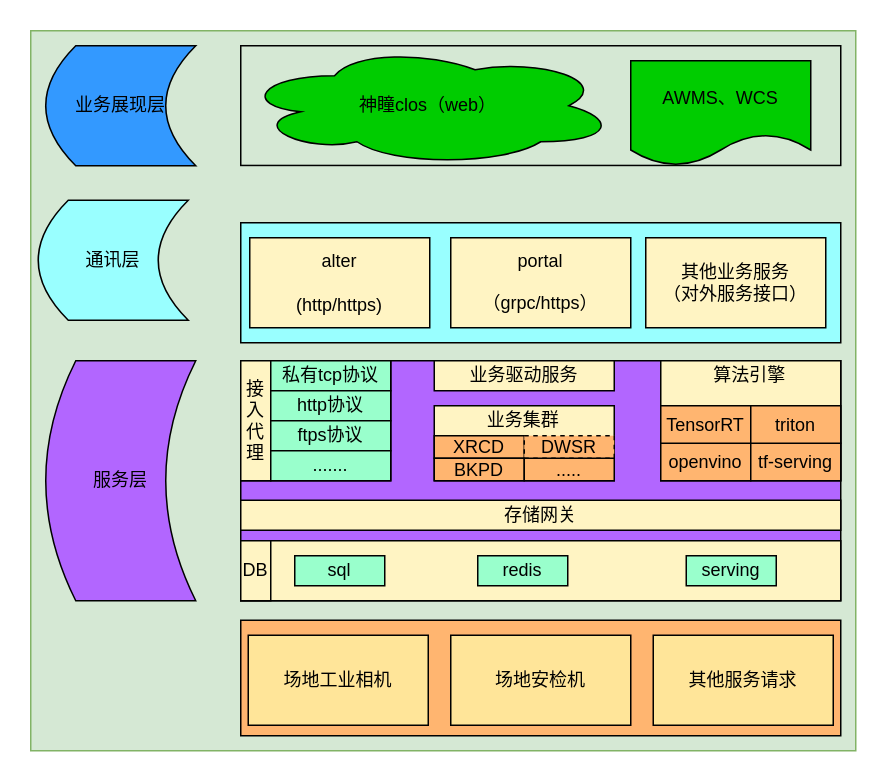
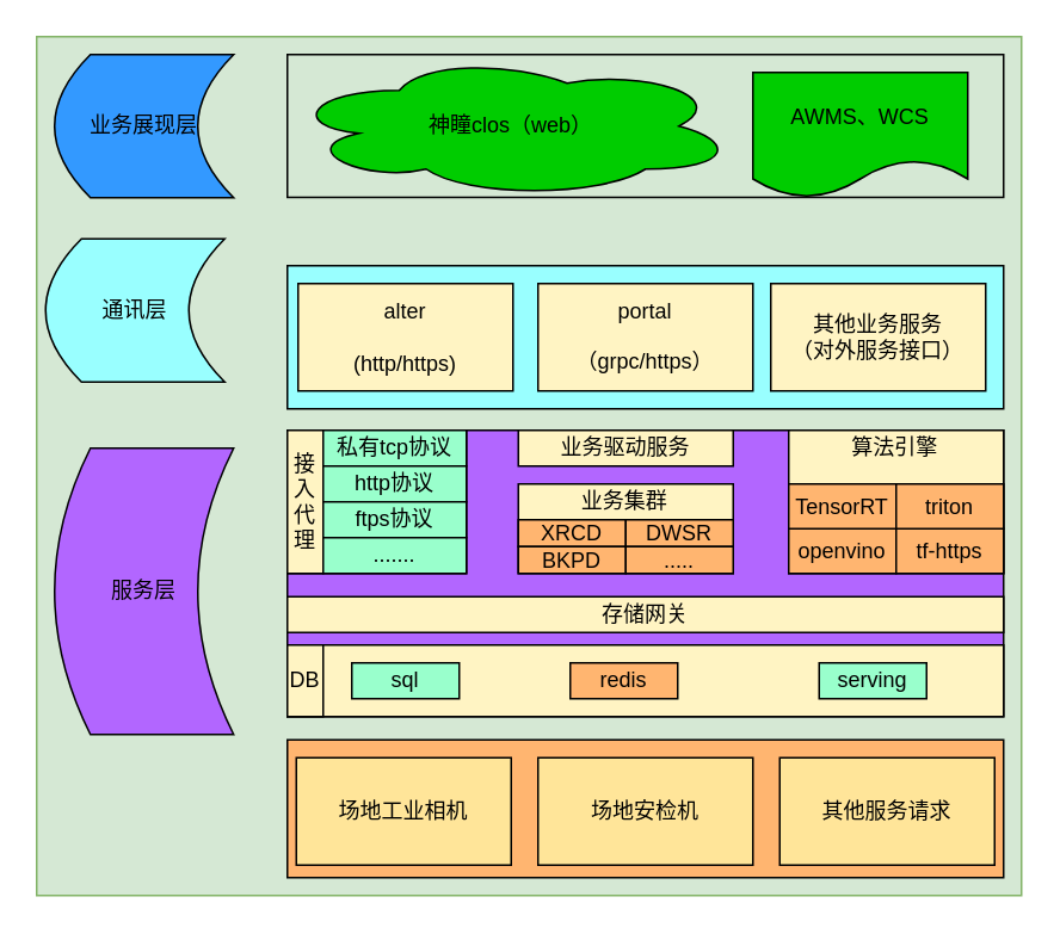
  <mxCell id="0" />
  <mxCell id="1" parent="0" />
  <mxCell id="2" value="" style="rounded=0;whiteSpace=wrap;html=1;labelBackgroundColor=none;fillColor=#d5e8d4;strokeColor=#82b366;" vertex="1" parent="1"><mxGeometry x="20" y="20" width="550" height="480" as="geometry" /></mxCell>
  <mxCell id="3" value="业务展现层" style="shape=dataStorage;whiteSpace=wrap;html=1;fixedSize=1;fillColor=#3399FF;" vertex="1" parent="1"><mxGeometry x="30" y="30" width="100" height="80" as="geometry" /></mxCell>
  <mxCell id="4" value="通讯层" style="shape=dataStorage;whiteSpace=wrap;html=1;fixedSize=1;fillColor=#99FFFF;" vertex="1" parent="1"><mxGeometry x="25" y="133" width="100" height="80" as="geometry" /></mxCell>
- <mxCell id="5" value="服务层" style="shape=dataStorage;whiteSpace=wrap;html=1;fixedSize=1;fillColor=#B266FF;" vertex="1" parent="1"><mxGeometry x="30" y="240" width="100" height="160" as="geometry" /></mxCell>
+ <mxCell id="5" value="服务层" style="shape=dataStorage;whiteSpace=wrap;html=1;fixedSize=1;fillColor=#B266FF;" vertex="1" parent="1"><mxGeometry x="30" y="250" width="100" height="160" as="geometry" /></mxCell>
  <mxCell id="6" value="" style="rounded=0;whiteSpace=wrap;html=1;fontSize=12;fillColor=#99FFFF;" vertex="1" parent="1"><mxGeometry x="160" y="148" width="400" height="80" as="geometry" /></mxCell>
  <mxCell id="7" value="&lt;span&gt;alter&lt;/span&gt;&lt;br&gt;&lt;br&gt;&lt;span&gt;(http/https)&lt;/span&gt;" style="rounded=0;whiteSpace=wrap;html=1;fontSize=12;fillColor=#FFF4C3;" vertex="1" parent="1"><mxGeometry x="166" y="158" width="120" height="60" as="geometry" /></mxCell>
  <mxCell id="8" value="&lt;p style=&quot;line-height: 15.6px&quot;&gt;portal&lt;/p&gt;&lt;p style=&quot;line-height: 15.6px&quot;&gt;（grpc/https）&lt;/p&gt;" style="rounded=0;whiteSpace=wrap;html=1;fontSize=12;fillColor=#FFF4C3;" vertex="1" parent="1"><mxGeometry x="300" y="158" width="120" height="60" as="geometry" /></mxCell>
  <mxCell id="9" value="其他业务服务&lt;br&gt;（对外服务接口）" style="rounded=0;whiteSpace=wrap;html=1;fontSize=12;fillColor=#FFF4C3;" vertex="1" parent="1"><mxGeometry x="430" y="158" width="120" height="60" as="geometry" /></mxCell>
  <mxCell id="10" value="" style="rounded=0;whiteSpace=wrap;html=1;labelBackgroundColor=#33FF99;fillColor=#B266FF;" vertex="1" parent="1"><mxGeometry x="160" y="240" width="400" height="160" as="geometry" /></mxCell>
  <mxCell id="11" value="" style="rounded=0;whiteSpace=wrap;html=1;fillColor=#FFF4C3;" vertex="1" parent="1"><mxGeometry x="160" y="360" width="400" height="40" as="geometry" /></mxCell>
  <mxCell id="12" value="sql" style="rounded=0;whiteSpace=wrap;html=1;fillColor=#99FFCC;" vertex="1" parent="1"><mxGeometry x="196" y="370" width="60" height="20" as="geometry" /></mxCell>
  <mxCell id="13" value="DB" style="rounded=0;whiteSpace=wrap;html=1;fillColor=#FFF4C3;" vertex="1" parent="1"><mxGeometry x="160" y="360" width="20" height="40" as="geometry" /></mxCell>
- <mxCell id="14" value="redis" style="rounded=0;whiteSpace=wrap;html=1;fillColor=#99FFCC;" vertex="1" parent="1"><mxGeometry x="318" y="370" width="60" height="20" as="geometry" /></mxCell>
+ <mxCell id="14" value="redis" style="rounded=0;whiteSpace=wrap;html=1;fillColor=#ffb570;" vertex="1" parent="1"><mxGeometry x="318" y="370" width="60" height="20" as="geometry" /></mxCell>
  <mxCell id="15" value="serving" style="rounded=0;whiteSpace=wrap;html=1;fillColor=#99FFCC;" vertex="1" parent="1"><mxGeometry x="457" y="370" width="60" height="20" as="geometry" /></mxCell>
  <mxCell id="16" value="" style="rounded=0;whiteSpace=wrap;html=1;fontSize=12;" vertex="1" parent="1"><mxGeometry x="160" y="240" width="100" height="80" as="geometry" /></mxCell>
  <mxCell id="17" value="接入代理" style="rounded=0;whiteSpace=wrap;html=1;fontSize=12;fillColor=#FFF4C3;" vertex="1" parent="1"><mxGeometry x="160" y="240" width="20" height="80" as="geometry" /></mxCell>
  <mxCell id="18" value="私有tcp协议" style="rounded=0;whiteSpace=wrap;html=1;fontSize=12;fillColor=#99FFCC;" vertex="1" parent="1"><mxGeometry x="180" y="240" width="80" height="20" as="geometry" /></mxCell>
  <mxCell id="19" value="http协议" style="rounded=0;whiteSpace=wrap;html=1;fontSize=12;fillColor=#99FFCC;" vertex="1" parent="1"><mxGeometry x="180" y="260" width="80" height="20" as="geometry" /></mxCell>
  <mxCell id="20" value="ftps协议" style="rounded=0;whiteSpace=wrap;html=1;fontSize=12;fillColor=#99FFCC;" vertex="1" parent="1"><mxGeometry x="180" y="280" width="80" height="20" as="geometry" /></mxCell>
  <mxCell id="21" value="......." style="rounded=0;whiteSpace=wrap;html=1;fontSize=12;fillColor=#99FFCC;" vertex="1" parent="1"><mxGeometry x="180" y="300" width="80" height="20" as="geometry" /></mxCell>
  <mxCell id="22" value="业务驱动服务" style="rounded=0;whiteSpace=wrap;html=1;fontSize=12;fillColor=#FFF4C3;" vertex="1" parent="1"><mxGeometry x="289" y="240" width="120" height="20" as="geometry" /></mxCell>
  <mxCell id="23" value="" style="rounded=0;whiteSpace=wrap;html=1;fontSize=12;align=center;fillColor=#FFF4C3;" vertex="1" parent="1"><mxGeometry x="289" y="270" width="120" height="50" as="geometry" /></mxCell>
  <mxCell id="24" value="&lt;span&gt;业务集群&lt;/span&gt;" style="text;html=1;align=center;verticalAlign=middle;resizable=0;points=[];autosize=1;fontSize=12;" vertex="1" parent="1"><mxGeometry x="318" y="270" width="60" height="20" as="geometry" /></mxCell>
  <mxCell id="25" value="XRCD" style="rounded=0;whiteSpace=wrap;html=1;fontSize=12;fillColor=#FFB570;" vertex="1" parent="1"><mxGeometry x="289" y="290" width="60" height="15" as="geometry" /></mxCell>
- <mxCell id="26" value="DWSR" style="rounded=0;whiteSpace=wrap;html=1;fontSize=12;fillColor=#FFB570;dashed=1;" vertex="1" parent="1"><mxGeometry x="349" y="290" width="60" height="15" as="geometry" /></mxCell>
+ <mxCell id="26" value="DWSR" style="rounded=0;whiteSpace=wrap;html=1;fontSize=12;fillColor=#FFB570;" vertex="1" parent="1"><mxGeometry x="349" y="290" width="60" height="15" as="geometry" /></mxCell>
  <mxCell id="27" value="BKPD" style="rounded=0;whiteSpace=wrap;html=1;fontSize=12;fillColor=#FFB570;" vertex="1" parent="1"><mxGeometry x="289" y="305" width="60" height="15" as="geometry" /></mxCell>
  <mxCell id="28" value="....." style="rounded=0;whiteSpace=wrap;html=1;fontSize=12;fillColor=#FFB570;" vertex="1" parent="1"><mxGeometry x="349" y="305" width="60" height="15" as="geometry" /></mxCell>
  <mxCell id="29" value="" style="rounded=0;whiteSpace=wrap;html=1;fontSize=12;fillColor=#FFF4C3;" vertex="1" parent="1"><mxGeometry x="440" y="240" width="120" height="80" as="geometry" /></mxCell>
  <mxCell id="30" value="&lt;span&gt;算法引擎&lt;/span&gt;" style="text;html=1;align=center;verticalAlign=middle;resizable=0;points=[];autosize=1;fontSize=12;" vertex="1" parent="1"><mxGeometry x="469" y="240" width="60" height="20" as="geometry" /></mxCell>
  <mxCell id="31" value="openvino" style="rounded=0;whiteSpace=wrap;html=1;fontSize=12;fillColor=#FFB570;" vertex="1" parent="1"><mxGeometry x="440" y="295" width="60" height="25" as="geometry" /></mxCell>
- <mxCell id="32" value="tf-serving" style="rounded=0;whiteSpace=wrap;html=1;fontSize=12;fillColor=#FFB570;" vertex="1" parent="1"><mxGeometry x="500" y="295" width="60" height="25" as="geometry" /></mxCell>
+ <mxCell id="32" value="tf-https" style="rounded=0;whiteSpace=wrap;html=1;fontSize=12;fillColor=#FFB570;" vertex="1" parent="1"><mxGeometry x="500" y="295" width="60" height="25" as="geometry" /></mxCell>
  <mxCell id="33" value="TensorRT" style="rounded=0;whiteSpace=wrap;html=1;fontSize=12;fillColor=#FFB570;" vertex="1" parent="1"><mxGeometry x="440" y="270" width="60" height="25" as="geometry" /></mxCell>
  <mxCell id="34" value="triton" style="rounded=0;whiteSpace=wrap;html=1;fontSize=12;fillColor=#FFB570;" vertex="1" parent="1"><mxGeometry x="500" y="270" width="60" height="25" as="geometry" /></mxCell>
  <mxCell id="35" value="存储网关" style="rounded=0;whiteSpace=wrap;html=1;fontSize=12;fillColor=#FFF4C3;" vertex="1" parent="1"><mxGeometry x="160" y="333" width="400" height="20" as="geometry" /></mxCell>
  <mxCell id="36" value="" style="rounded=0;whiteSpace=wrap;html=1;labelBackgroundColor=#33FF99;fillColor=#FFB570;" vertex="1" parent="1"><mxGeometry x="160" y="413" width="400" height="77" as="geometry" /></mxCell>
  <mxCell id="37" value="场地工业相机" style="rounded=0;whiteSpace=wrap;html=1;fontSize=12;fillColor=#FFE599;" vertex="1" parent="1"><mxGeometry x="165" y="423" width="120" height="60" as="geometry" /></mxCell>
  <mxCell id="38" value="场地安检机" style="rounded=0;whiteSpace=wrap;html=1;fontSize=12;fillColor=#FFE599;" vertex="1" parent="1"><mxGeometry x="300" y="423" width="120" height="60" as="geometry" /></mxCell>
  <mxCell id="39" value="其他服务请求" style="rounded=0;whiteSpace=wrap;html=1;fontSize=12;fillColor=#FFE599;" vertex="1" parent="1"><mxGeometry x="435" y="423" width="120" height="60" as="geometry" /></mxCell>
  <mxCell id="40" value="" style="rounded=0;whiteSpace=wrap;html=1;labelBackgroundColor=none;fillColor=none;" vertex="1" parent="1"><mxGeometry x="160" y="30" width="400" height="79.8" as="geometry" /></mxCell>
  <mxCell id="41" value="神瞳clos（web）" style="ellipse;shape=cloud;whiteSpace=wrap;html=1;fontSize=12;fillColor=#00CC00;" vertex="1" parent="1"><mxGeometry x="160" y="30" width="250" height="80" as="geometry" /></mxCell>
  <mxCell id="42" value="AWMS、WCS" style="shape=document;whiteSpace=wrap;html=1;boundedLbl=1;rounded=0;labelBackgroundColor=none;fillColor=#00CC00;" vertex="1" parent="1"><mxGeometry x="420" y="40" width="120" height="70" as="geometry" /></mxCell>
